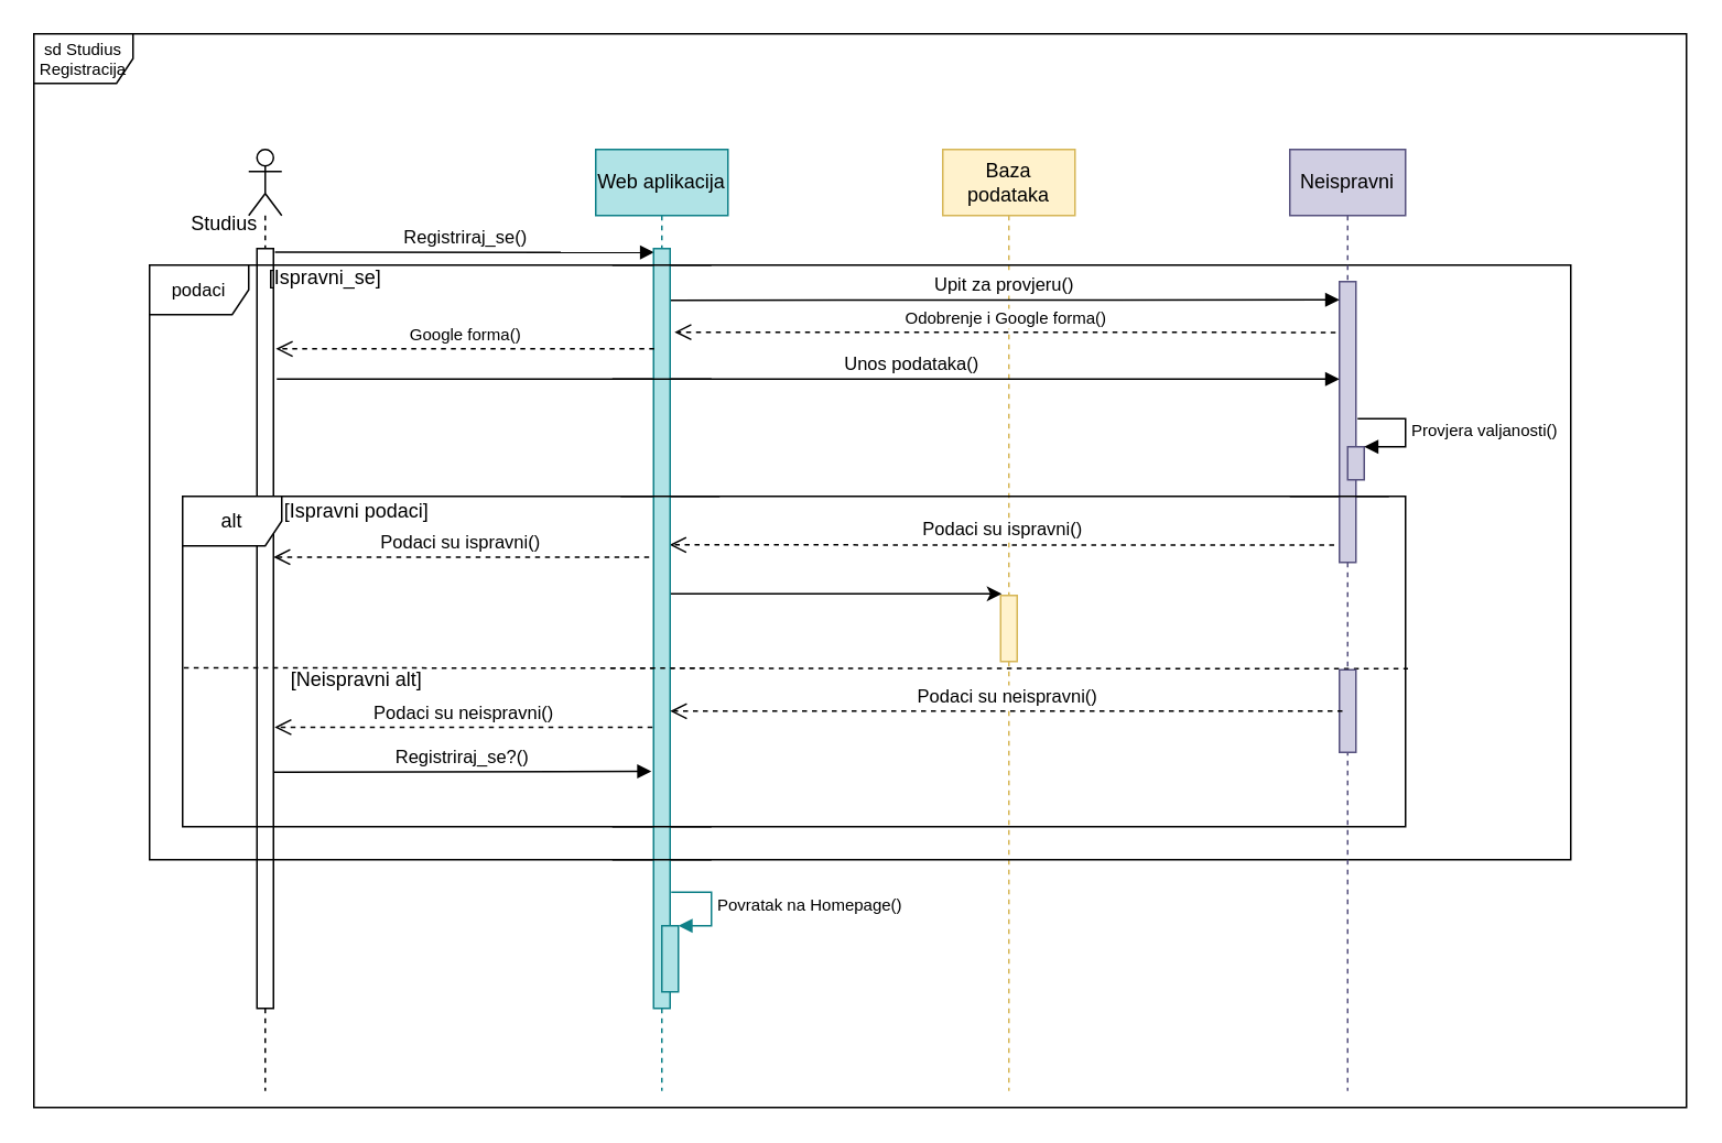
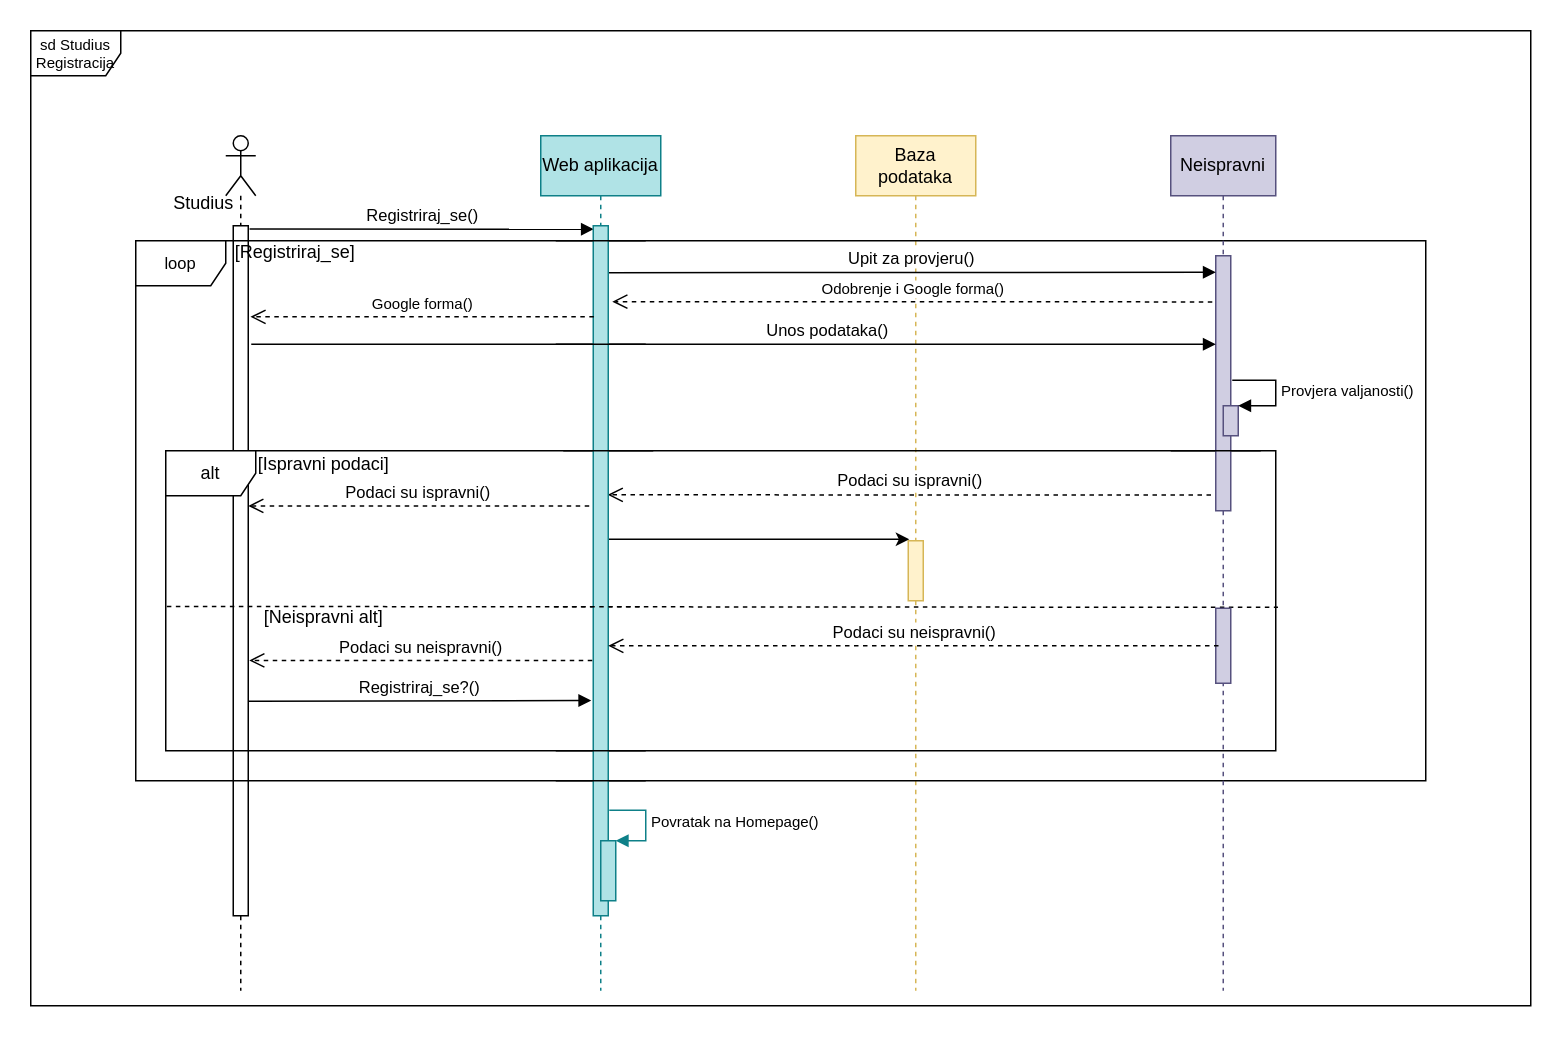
  <mxCell id="0" />
  <mxCell id="1" parent="0" />
  <mxCell id="2" value="sd Studius Registracija" style="shape=umlFrame;whiteSpace=wrap;html=1;labelBackgroundColor=none;fontSize=10;gradientColor=none;swimlaneFillColor=default;" parent="1" vertex="1"><mxGeometry x="20" y="20" width="1000" height="650" as="geometry" /></mxCell>
  <mxCell id="3" value="&lt;br&gt;" style="shape=umlLifeline;participant=umlActor;perimeter=lifelinePerimeter;whiteSpace=wrap;html=1;container=1;collapsible=0;recursiveResize=0;verticalAlign=top;spacingTop=36;outlineConnect=0;size=40;" parent="1" vertex="1"><mxGeometry x="150" y="90" width="20" height="570" as="geometry" /></mxCell>
  <mxCell id="4" value="" style="html=1;points=[];perimeter=orthogonalPerimeter;" parent="3" vertex="1"><mxGeometry x="5" y="60" width="10" height="460" as="geometry" /></mxCell>
  <mxCell id="5" value="Studius&lt;br&gt;" style="text;html=1;align=center;verticalAlign=middle;resizable=0;points=[];autosize=1;strokeColor=none;fillColor=none;" parent="3" vertex="1"><mxGeometry x="-50" y="30" width="70" height="30" as="geometry" /></mxCell>
  <mxCell id="6" value="Baza podataka" style="shape=umlLifeline;perimeter=lifelinePerimeter;whiteSpace=wrap;html=1;container=1;collapsible=0;recursiveResize=0;outlineConnect=0;fillColor=#fff2cc;strokeColor=#d6b656;" parent="1" vertex="1"><mxGeometry x="570" y="90" width="80" height="570" as="geometry" /></mxCell>
  <mxCell id="7" value="alt" style="shape=umlFrame;whiteSpace=wrap;html=1;labelBackgroundColor=none;" parent="6" vertex="1"><mxGeometry x="-460" y="210" width="740" height="200" as="geometry" /></mxCell>
  <mxCell id="8" value="" style="html=1;points=[];perimeter=orthogonalPerimeter;labelBackgroundColor=none;fontSize=12;fillColor=#fff2cc;strokeColor=#d6b656;" parent="6" vertex="1"><mxGeometry x="35" y="270" width="10" height="40" as="geometry" /></mxCell>
- <mxCell id="9" value="podaci" style="shape=umlFrame;whiteSpace=wrap;html=1;labelBackgroundColor=none;fontSize=11;" parent="6" vertex="1"><mxGeometry x="-480" y="70" width="860" height="360" as="geometry" /></mxCell>
+ <mxCell id="9" value="loop" style="shape=umlFrame;whiteSpace=wrap;html=1;labelBackgroundColor=none;fontSize=11;" parent="6" vertex="1"><mxGeometry x="-480" y="70" width="860" height="360" as="geometry" /></mxCell>
  <mxCell id="10" value="" style="endArrow=none;dashed=1;html=1;rounded=0;exitX=0.001;exitY=0.519;exitDx=0;exitDy=0;exitPerimeter=0;entryX=1.002;entryY=0.522;entryDx=0;entryDy=0;entryPerimeter=0;" parent="6" source="7" target="7" edge="1"><mxGeometry width="50" height="50" relative="1" as="geometry"><mxPoint x="-420" y="340" as="sourcePoint" /><mxPoint x="290" y="474" as="targetPoint" /><Array as="points" /></mxGeometry></mxCell>
  <mxCell id="11" value="[Ispravni podaci]" style="text;html=1;align=center;verticalAlign=middle;resizable=0;points=[];autosize=1;strokeColor=none;fillColor=none;" parent="6" vertex="1"><mxGeometry x="-410" y="204" width="110" height="30" as="geometry" /></mxCell>
  <mxCell id="12" value="Neispravni" style="shape=umlLifeline;perimeter=lifelinePerimeter;whiteSpace=wrap;html=1;container=1;collapsible=0;recursiveResize=0;outlineConnect=0;fillColor=#d0cee2;strokeColor=#56517e;" parent="1" vertex="1"><mxGeometry x="780" y="90" width="70" height="570" as="geometry" /></mxCell>
  <mxCell id="13" value="" style="html=1;points=[];perimeter=orthogonalPerimeter;labelBackgroundColor=none;fillColor=#d0cee2;strokeColor=#56517e;" parent="12" vertex="1"><mxGeometry x="30" y="80" width="10" height="170" as="geometry" /></mxCell>
  <mxCell id="14" value="" style="html=1;points=[];perimeter=orthogonalPerimeter;labelBackgroundColor=none;fillColor=#d0cee2;strokeColor=#56517e;" parent="12" vertex="1"><mxGeometry x="30" y="315" width="10" height="50" as="geometry" /></mxCell>
  <mxCell id="15" value="" style="html=1;points=[];perimeter=orthogonalPerimeter;labelBackgroundColor=none;fontSize=10;fillColor=#d0cee2;strokeColor=#56517e;" parent="12" vertex="1"><mxGeometry x="35" y="180" width="10" height="20" as="geometry" /></mxCell>
  <mxCell id="16" value="Provjera valjanosti()" style="edgeStyle=orthogonalEdgeStyle;html=1;align=left;spacingLeft=2;endArrow=block;rounded=0;entryX=1;entryY=0;fontSize=10;" parent="12" target="15" edge="1"><mxGeometry relative="1" as="geometry"><mxPoint x="41" y="163" as="sourcePoint" /><Array as="points"><mxPoint x="70" y="163" /><mxPoint x="70" y="180" /></Array></mxGeometry></mxCell>
  <mxCell id="17" value="" style="endArrow=none;html=1;rounded=0;fontSize=10;" parent="12" edge="1"><mxGeometry width="50" height="50" relative="1" as="geometry"><mxPoint y="210" as="sourcePoint" /><mxPoint x="60" y="210" as="targetPoint" /></mxGeometry></mxCell>
  <mxCell id="18" value="Unos podataka()" style="html=1;verticalAlign=bottom;endArrow=block;rounded=0;" parent="1" edge="1"><mxGeometry x="0.194" width="80" relative="1" as="geometry"><mxPoint x="167" y="229" as="sourcePoint" /><mxPoint x="810" y="229" as="targetPoint" /><mxPoint as="offset" /></mxGeometry></mxCell>
  <mxCell id="19" value="Upit za provjeru()" style="html=1;verticalAlign=bottom;endArrow=block;rounded=0;exitX=0.9;exitY=0.068;exitDx=0;exitDy=0;exitPerimeter=0;" parent="1" source="24" edge="1"><mxGeometry width="80" relative="1" as="geometry"><mxPoint x="496.76" y="189.2" as="sourcePoint" /><mxPoint x="810" y="181" as="targetPoint" /></mxGeometry></mxCell>
  <mxCell id="20" value="Podaci su ispravni()" style="html=1;verticalAlign=bottom;endArrow=open;dashed=1;endSize=8;rounded=0;exitX=-0.317;exitY=0.938;exitDx=0;exitDy=0;exitPerimeter=0;entryX=0.962;entryY=0.39;entryDx=0;entryDy=0;entryPerimeter=0;" parent="1" source="13" target="24" edge="1"><mxGeometry relative="1" as="geometry"><mxPoint x="770" y="314.58" as="sourcePoint" /><mxPoint x="495" y="315" as="targetPoint" /><Array as="points" /></mxGeometry></mxCell>
  <mxCell id="21" value="" style="endArrow=classic;html=1;rounded=0;fontSize=15;fontColor=#000000;entryX=0.067;entryY=-0.025;entryDx=0;entryDy=0;entryPerimeter=0;" parent="1" source="23" target="8" edge="1"><mxGeometry width="50" height="50" relative="1" as="geometry"><mxPoint x="495.48" y="346.16" as="sourcePoint" /><mxPoint x="410" y="290" as="targetPoint" /><Array as="points" /></mxGeometry></mxCell>
  <mxCell id="22" value="Registriraj_se()" style="html=1;verticalAlign=bottom;endArrow=block;rounded=0;exitX=0.941;exitY=1.072;exitDx=0;exitDy=0;exitPerimeter=0;entryX=0.038;entryY=0.005;entryDx=0;entryDy=0;entryPerimeter=0;" parent="1" source="5" target="24" edge="1"><mxGeometry width="80" relative="1" as="geometry"><mxPoint x="167.5" y="160" as="sourcePoint" /><mxPoint x="262.5" y="160" as="targetPoint" /></mxGeometry></mxCell>
  <mxCell id="23" value="Web aplikacija" style="shape=umlLifeline;perimeter=lifelinePerimeter;whiteSpace=wrap;html=1;container=1;collapsible=0;recursiveResize=0;outlineConnect=0;labelBackgroundColor=none;fontSize=12;fillColor=#b0e3e6;strokeColor=#0e8088;" parent="1" vertex="1"><mxGeometry x="360" y="90" width="80" height="570" as="geometry" /></mxCell>
  <mxCell id="24" value="" style="html=1;points=[];perimeter=orthogonalPerimeter;labelBackgroundColor=none;fontSize=12;fillColor=#b0e3e6;strokeColor=#0e8088;" parent="23" vertex="1"><mxGeometry x="35" y="60" width="10" height="460" as="geometry" /></mxCell>
  <mxCell id="25" value="" style="html=1;points=[];perimeter=orthogonalPerimeter;labelBackgroundColor=none;fontSize=10;fillColor=#b0e3e6;strokeColor=#0e8088;" parent="23" vertex="1"><mxGeometry x="40" y="470" width="10" height="40" as="geometry" /></mxCell>
  <mxCell id="26" value="Povratak na Homepage()" style="edgeStyle=orthogonalEdgeStyle;html=1;align=left;spacingLeft=2;endArrow=block;rounded=0;entryX=1;entryY=0;fontSize=10;fillColor=#b0e3e6;strokeColor=#0e8088;exitX=1.067;exitY=0.847;exitDx=0;exitDy=0;exitPerimeter=0;" parent="23" source="24" target="25" edge="1"><mxGeometry relative="1" as="geometry"><mxPoint x="50" y="450" as="sourcePoint" /><Array as="points"><mxPoint x="70" y="450" /><mxPoint x="70" y="470" /></Array></mxGeometry></mxCell>
  <mxCell id="27" value="" style="endArrow=none;html=1;rounded=0;fontSize=10;" parent="23" edge="1"><mxGeometry width="50" height="50" relative="1" as="geometry"><mxPoint x="10" y="139" as="sourcePoint" /><mxPoint x="70" y="139" as="targetPoint" /></mxGeometry></mxCell>
  <mxCell id="28" value="" style="endArrow=none;html=1;rounded=0;fontSize=10;" parent="23" edge="1"><mxGeometry width="50" height="50" relative="1" as="geometry"><mxPoint x="15" y="210" as="sourcePoint" /><mxPoint x="75" y="210" as="targetPoint" /></mxGeometry></mxCell>
  <mxCell id="29" value="" style="endArrow=none;html=1;rounded=0;fontSize=10;" parent="23" edge="1"><mxGeometry width="50" height="50" relative="1" as="geometry"><mxPoint x="10" y="70" as="sourcePoint" /><mxPoint x="70" y="70" as="targetPoint" /></mxGeometry></mxCell>
  <mxCell id="30" value="" style="endArrow=none;html=1;rounded=0;fontSize=10;" parent="23" edge="1"><mxGeometry width="50" height="50" relative="1" as="geometry"><mxPoint x="10" y="410" as="sourcePoint" /><mxPoint x="70" y="410" as="targetPoint" /></mxGeometry></mxCell>
  <mxCell id="31" value="" style="endArrow=none;html=1;rounded=0;fontSize=10;" parent="23" edge="1"><mxGeometry width="50" height="50" relative="1" as="geometry"><mxPoint x="10" y="430" as="sourcePoint" /><mxPoint x="70" y="430" as="targetPoint" /></mxGeometry></mxCell>
  <mxCell id="32" value="" style="endArrow=none;dashed=1;html=1;rounded=0;fontSize=10;" parent="23" edge="1"><mxGeometry width="50" height="50" relative="1" as="geometry"><mxPoint x="9" y="314" as="sourcePoint" /><mxPoint x="67.5" y="314" as="targetPoint" /></mxGeometry></mxCell>
  <mxCell id="33" value="Podaci su neispravni()" style="html=1;verticalAlign=bottom;endArrow=open;dashed=1;endSize=8;rounded=0;exitX=-0.317;exitY=0.938;exitDx=0;exitDy=0;exitPerimeter=0;" parent="1" target="24" edge="1"><mxGeometry relative="1" as="geometry"><mxPoint x="811.83" y="430" as="sourcePoint" /><mxPoint x="410" y="430.06" as="targetPoint" /><Array as="points"><mxPoint x="615" y="430.06" /></Array></mxGeometry></mxCell>
  <mxCell id="34" value="Podaci su neispravni()" style="html=1;verticalAlign=bottom;endArrow=open;dashed=1;endSize=8;rounded=0;exitX=-0.067;exitY=0.63;exitDx=0;exitDy=0;exitPerimeter=0;entryX=1.067;entryY=0.63;entryDx=0;entryDy=0;entryPerimeter=0;" parent="1" source="24" target="4" edge="1"><mxGeometry relative="1" as="geometry"><mxPoint x="390" y="440" as="sourcePoint" /><mxPoint x="160" y="440.06" as="targetPoint" /><Array as="points" /></mxGeometry></mxCell>
  <mxCell id="35" value="&lt;font style=&quot;font-size: 11px;&quot;&gt;Podaci su ispravni()&lt;/font&gt;" style="html=1;verticalAlign=bottom;endArrow=open;dashed=1;endSize=8;rounded=0;fontSize=12;exitX=-0.269;exitY=0.406;exitDx=0;exitDy=0;exitPerimeter=0;" parent="1" source="24" target="4" edge="1"><mxGeometry relative="1" as="geometry"><mxPoint x="395" y="300" as="sourcePoint" /><mxPoint x="170" y="300" as="targetPoint" /></mxGeometry></mxCell>
  <mxCell id="36" value="Registriraj_se?()" style="html=1;verticalAlign=bottom;endArrow=block;rounded=0;entryX=-0.133;entryY=0.688;entryDx=0;entryDy=0;entryPerimeter=0;exitX=1;exitY=0.689;exitDx=0;exitDy=0;exitPerimeter=0;" parent="1" source="4" target="24" edge="1"><mxGeometry width="80" relative="1" as="geometry"><mxPoint x="170" y="470" as="sourcePoint" /><mxPoint x="390" y="490" as="targetPoint" /></mxGeometry></mxCell>
- <mxCell id="37" value="&lt;font style=&quot;font-size: 12px;&quot;&gt;[Ispravni_se]&lt;/font&gt;" style="text;html=1;align=center;verticalAlign=middle;resizable=0;points=[];autosize=1;strokeColor=none;fillColor=none;fontSize=11;" parent="1" vertex="1"><mxGeometry x="146" y="153" width="100" height="30" as="geometry" /></mxCell>
+ <mxCell id="37" value="&lt;font style=&quot;font-size: 12px;&quot;&gt;[Registriraj_se]&lt;/font&gt;" style="text;html=1;align=center;verticalAlign=middle;resizable=0;points=[];autosize=1;strokeColor=none;fillColor=none;fontSize=11;" parent="1" vertex="1"><mxGeometry x="146" y="153" width="100" height="30" as="geometry" /></mxCell>
  <mxCell id="38" value="Odobrenje i Google forma()" style="html=1;verticalAlign=bottom;endArrow=open;dashed=1;endSize=8;rounded=0;fontSize=10;exitX=-0.231;exitY=0.181;exitDx=0;exitDy=0;exitPerimeter=0;entryX=1.269;entryY=0.11;entryDx=0;entryDy=0;entryPerimeter=0;" parent="1" source="13" target="24" edge="1"><mxGeometry relative="1" as="geometry"><mxPoint x="570" y="200" as="sourcePoint" /><mxPoint x="490" y="200" as="targetPoint" /></mxGeometry></mxCell>
  <mxCell id="39" value="Google forma()" style="html=1;verticalAlign=bottom;endArrow=open;dashed=1;endSize=8;rounded=0;fontSize=10;entryX=1.146;entryY=0.132;entryDx=0;entryDy=0;entryPerimeter=0;exitX=0.038;exitY=0.132;exitDx=0;exitDy=0;exitPerimeter=0;" parent="1" source="24" target="4" edge="1"><mxGeometry relative="1" as="geometry"><mxPoint x="390" y="211" as="sourcePoint" /><mxPoint x="170" y="210.6" as="targetPoint" /></mxGeometry></mxCell>
  <mxCell id="40" value="[Neispravni alt]" style="text;html=1;align=center;verticalAlign=middle;resizable=0;points=[];autosize=1;strokeColor=none;fillColor=none;" parent="1" vertex="1"><mxGeometry x="150" y="396" width="130" height="30" as="geometry" /></mxCell>
